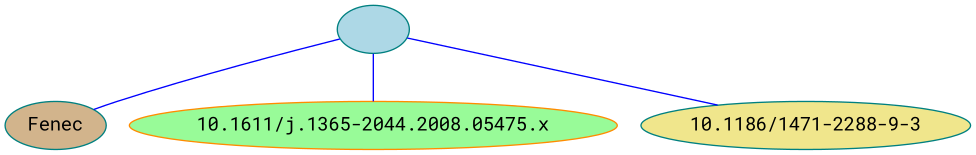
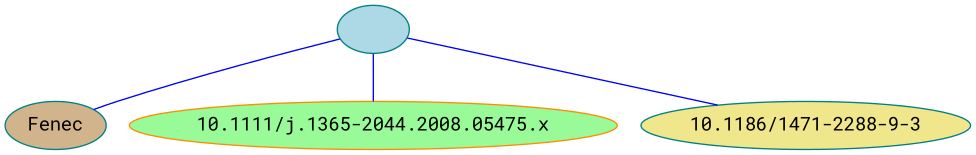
  strict graph {
    fontname="Roboto Mono"
    node [style=filled color=teal fontname="Roboto Mono"]
    edge [color=blue fontname="Roboto Mono"]
    "" [fillcolor=lightblue]
    Fenec [fillcolor=tan]
-   "10.1111/j.1365-2044.2008.05475.x" [fillcolor=palegreen color=darkorange label="10.1611/j.1365-2044.2008.05475.x"]
+   "10.1111/j.1365-2044.2008.05475.x" [fillcolor=palegreen color=darkorange]
    "10.1186/1471-2288-9-3" [fillcolor=khaki]
    "" -- Fenec
    "" -- "10.1111/j.1365-2044.2008.05475.x"
    "" -- "10.1186/1471-2288-9-3"
  }
